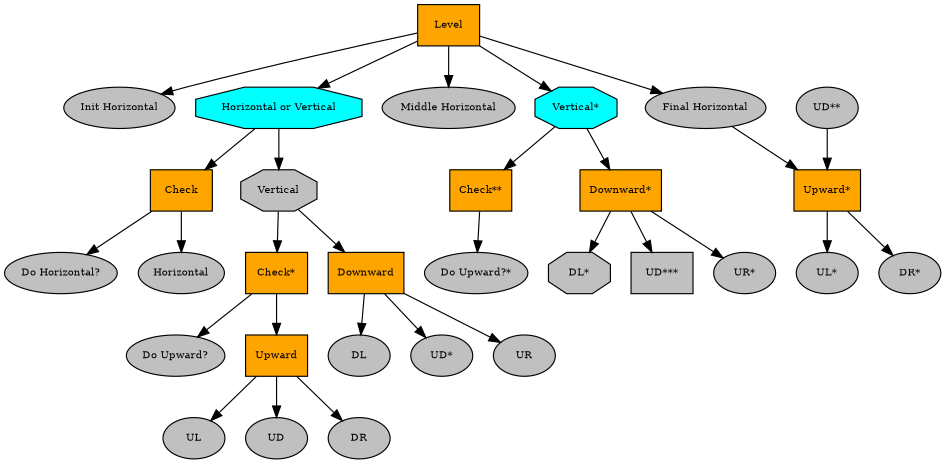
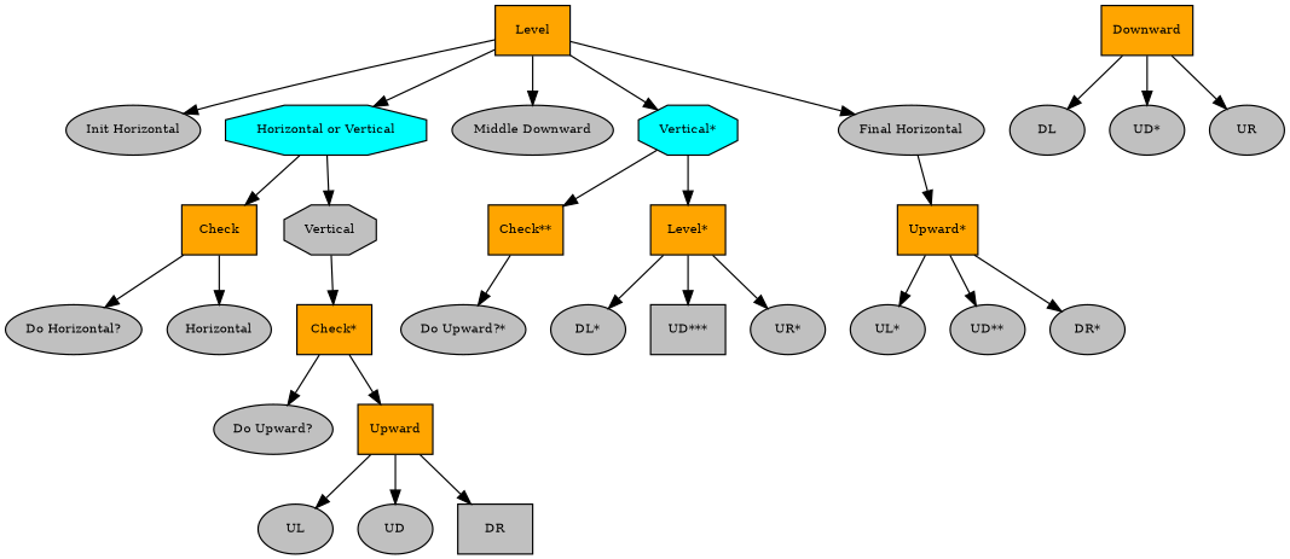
  digraph {
    fontname="times-roman"
    ordering=out
    node [fillcolor=gray fontcolor=black fontname="times-roman" fontsize=9 shape=ellipse style=filled]
    edge [fontname="times-roman"]
    n1 [fillcolor=orange label=Level shape=box]
    n2 [label="Init Horizontal"]
    n3 [fillcolor=cyan label="Horizontal or Vertical" shape=octagon]
-   n4 [label="Middle Horizontal"]
+   n4 [label="Middle Downward"]
    n5 [fillcolor=cyan label="Vertical*" shape=octagon]
    n6 [label="Final Horizontal"]
    n7 [fillcolor=orange label=Check shape=box]
    n8 [label=Vertical shape=octagon]
    n9 [fillcolor=orange label="Check**" shape=box]
-   n10 [fillcolor=orange label="Downward*" shape=box]
+   n10 [fillcolor=orange label="Level*" shape=box]
    n11 [fillcolor=orange label="Upward*" shape=box]
    n12 [label="Do Horizontal?"]
    n13 [label=Horizontal]
    n14 [fillcolor=orange label="Check*" shape=box]
    n15 [fillcolor=orange label=Downward shape=box]
    n16 [label="Do Upward?"]
    n17 [fillcolor=orange label=Upward shape=box]
    n18 [label=DL]
    n19 [label="UD*"]
    n20 [label=UR]
    n21 [label=UL]
    n22 [label=UD]
-   n23 [label=DR]
+   n23 [label=DR shape=box]
    n24 [label="Do Upward?*"]
-   n25 [label="DL*" shape=octagon]
+   n25 [label="DL*"]
    n26 [label="UD***" shape=box]
    n27 [label="UR*"]
    n28 [label="UL*"]
    n29 [label="UD**"]
    n30 [label="DR*"]
    n1 -> n2
    n1 -> n3
    n1 -> n4
    n1 -> n5
    n1 -> n6
    n3 -> n7
    n3 -> n8
    n5 -> n9
    n5 -> n10
    n6 -> n11
    n7 -> n12
    n7 -> n13
    n8 -> n14
-   n8 -> n15
    n9 -> n24
    n10 -> n25
    n10 -> n26
    n10 -> n27
    n11 -> n28
-   n29 -> n11
+   n11 -> n29
    n11 -> n30
    n14 -> n16
    n14 -> n17
    n15 -> n18
    n15 -> n19
    n15 -> n20
    n17 -> n21
    n17 -> n22
    n17 -> n23
  }
